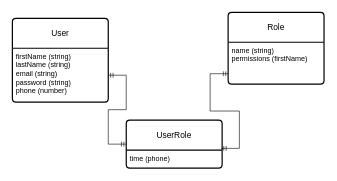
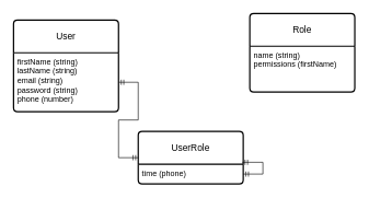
  <mxCell id="0" />
  <mxCell id="1" parent="0" />
  <mxCell id="2" value="Role" style="swimlane;childLayout=stackLayout;horizontal=1;startSize=50;horizontalStack=0;rounded=1;fontSize=14;fontStyle=0;strokeWidth=2;resizeParent=0;resizeLast=1;shadow=0;dashed=0;align=center;arcSize=4;whiteSpace=wrap;html=1;" parent="1" vertex="1"><mxGeometry x="380" y="20" width="160" height="120" as="geometry" /></mxCell>
  <mxCell id="3" value="&lt;div&gt;name (string)&lt;/div&gt;&lt;div&gt;permissions (firstName)&lt;/div&gt;" style="align=left;strokeColor=none;fillColor=none;spacingLeft=4;fontSize=12;verticalAlign=top;resizable=0;rotatable=0;part=1;html=1;" parent="2" vertex="1"><mxGeometry y="50" width="160" height="70" as="geometry" /></mxCell>
  <mxCell id="4" value="User" style="swimlane;childLayout=stackLayout;horizontal=1;startSize=50;horizontalStack=0;rounded=1;fontSize=14;fontStyle=0;strokeWidth=2;resizeParent=0;resizeLast=1;shadow=0;dashed=0;align=center;arcSize=4;whiteSpace=wrap;html=1;" parent="1" vertex="1"><mxGeometry x="20" y="30" width="160" height="140" as="geometry" /></mxCell>
  <mxCell id="5" value="&lt;div&gt;firstName (string)&lt;br&gt;&lt;/div&gt;&lt;div&gt;lastName (string)&lt;/div&gt;&lt;div&gt;email (string)&lt;/div&gt;&lt;div&gt;password (string)&lt;/div&gt;&lt;div&gt;phone (number)&lt;br&gt;&lt;/div&gt;" style="align=left;strokeColor=none;fillColor=none;spacingLeft=4;fontSize=12;verticalAlign=top;resizable=0;rotatable=0;part=1;html=1;" parent="4" vertex="1"><mxGeometry y="50" width="160" height="90" as="geometry" /></mxCell>
  <mxCell id="6" value="UserRole" style="swimlane;childLayout=stackLayout;horizontal=1;startSize=50;horizontalStack=0;rounded=1;fontSize=14;fontStyle=0;strokeWidth=2;resizeParent=0;resizeLast=1;shadow=0;dashed=0;align=center;arcSize=4;whiteSpace=wrap;html=1;" parent="1" vertex="1"><mxGeometry x="210" y="200" width="160" height="80" as="geometry" /></mxCell>
  <mxCell id="7" value="time (phone)" style="align=left;strokeColor=none;fillColor=none;spacingLeft=4;fontSize=12;verticalAlign=top;resizable=0;rotatable=0;part=1;html=1;" parent="6" vertex="1"><mxGeometry y="50" width="160" height="30" as="geometry" /></mxCell>
- <mxCell id="8" value="" style="edgeStyle=entityRelationEdgeStyle;fontSize=12;html=1;endArrow=ERmandOne;startArrow=ERmandOne;rounded=0;exitX=0.992;exitY=0.588;exitDx=0;exitDy=0;exitPerimeter=0;entryX=0;entryY=0.75;entryDx=0;entryDy=0;" parent="1" source="6" target="3" edge="1"><mxGeometry width="100" height="100" relative="1" as="geometry"><mxPoint x="270" y="240" as="sourcePoint" /><mxPoint x="370" y="130" as="targetPoint" /></mxGeometry></mxCell>
+ <mxCell id="8" value="" style="edgeStyle=entityRelationEdgeStyle;fontSize=12;html=1;endArrow=ERmandOne;startArrow=ERmandOne;rounded=0;exitX=0.992;exitY=0.588;exitDx=0;exitDy=0;exitPerimeter=0;" parent="1" source="6" target="7" edge="1"><mxGeometry width="100" height="100" relative="1" as="geometry"><mxPoint x="270" y="240" as="sourcePoint" /><mxPoint x="370" y="130" as="targetPoint" /></mxGeometry></mxCell>
  <mxCell id="9" value="" style="edgeStyle=entityRelationEdgeStyle;fontSize=12;html=1;endArrow=ERmandOne;startArrow=ERmandOne;rounded=0;exitX=0;exitY=0.5;exitDx=0;exitDy=0;" parent="1" source="6" target="5" edge="1"><mxGeometry width="100" height="100" relative="1" as="geometry"><mxPoint x="225" y="190" as="sourcePoint" /><mxPoint x="325" y="90" as="targetPoint" /><Array as="points"><mxPoint x="235" y="130" /></Array></mxGeometry></mxCell>
